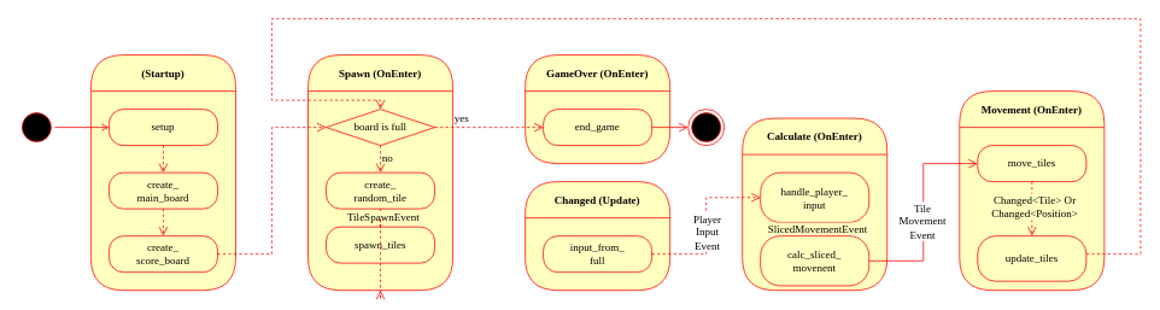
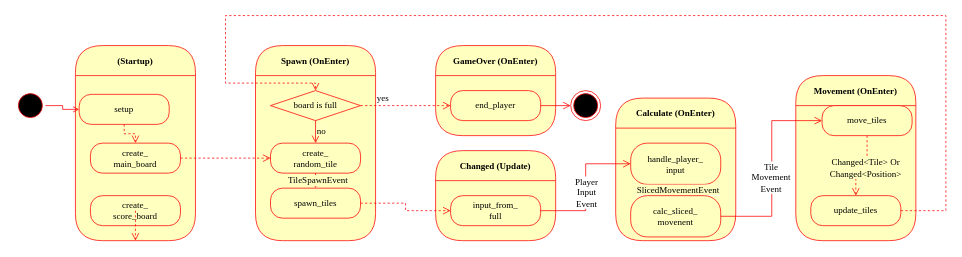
  <mxCell id="0" />
  <mxCell id="1" parent="0" />
  <mxCell id="2" value="" style="group" vertex="1" connectable="0" parent="1"><mxGeometry x="580" y="200" width="160" height="120" as="geometry" /></mxCell>
  <mxCell id="3" value="Changed (Update)" style="swimlane;fontStyle=1;align=center;verticalAlign=middle;childLayout=stackLayout;horizontal=1;startSize=40;horizontalStack=0;resizeParent=0;resizeLast=1;container=1;fontColor=#000000;collapsible=0;rounded=1;arcSize=30;strokeColor=#ff0000;fillColor=#ffffc0;swimlaneFillColor=#ffffc0;dropTarget=0;fontFamily=Lucida Console;" parent="2" vertex="1"><mxGeometry width="160" height="120" as="geometry" /></mxCell>
  <mxCell id="4" value="input_from_&lt;br&gt;full" style="rounded=1;whiteSpace=wrap;html=1;arcSize=40;fontColor=#000000;fillColor=#ffffc0;strokeColor=#ff0000;fontFamily=Lucida Console;" parent="2" vertex="1"><mxGeometry x="20" y="60" width="120" height="40" as="geometry" /></mxCell>
  <mxCell id="5" style="edgeStyle=none;curved=1;rounded=0;orthogonalLoop=1;jettySize=auto;html=1;exitX=0.5;exitY=0;exitDx=0;exitDy=0;fontSize=12;startSize=8;endSize=8;fontFamily=Lucida Console;" edge="1" parent="2" source="3" target="3"><mxGeometry relative="1" as="geometry" /></mxCell>
  <mxCell id="6" value="" style="group" vertex="1" connectable="0" parent="1"><mxGeometry x="820" y="130" width="160" height="190" as="geometry" /></mxCell>
  <mxCell id="7" value="Calculate (OnEnter)" style="swimlane;fontStyle=1;align=center;verticalAlign=middle;childLayout=stackLayout;horizontal=1;startSize=40;horizontalStack=0;resizeParent=0;resizeLast=1;container=0;fontColor=#000000;collapsible=0;rounded=1;arcSize=30;strokeColor=#ff0000;fillColor=#ffffc0;swimlaneFillColor=#ffffc0;dropTarget=0;fontFamily=Lucida Console;" parent="6" vertex="1"><mxGeometry width="160" height="190" as="geometry" /></mxCell>
  <mxCell id="8" value="handle_player_&lt;br&gt;input" style="rounded=1;whiteSpace=wrap;html=1;arcSize=40;fontColor=#000000;fillColor=#ffffc0;strokeColor=#ff0000;fontFamily=Lucida Console;" parent="6" vertex="1"><mxGeometry x="20" y="60" width="120" height="55" as="geometry" /></mxCell>
  <mxCell id="9" value="" style="edgeStyle=orthogonalEdgeStyle;html=1;verticalAlign=bottom;endArrow=open;endSize=8;strokeColor=#ff0000;rounded=0;fontSize=12;fontFamily=Lucida Console;" parent="6" source="8" target="11" edge="1"><mxGeometry relative="1" as="geometry"><mxPoint x="180" y="60" as="targetPoint" /></mxGeometry></mxCell>
  <mxCell id="10" value="&lt;span style=&quot;background-color: rgb(255, 255, 192);&quot;&gt;SlicedMovementEvent&lt;/span&gt;" style="edgeLabel;html=1;align=center;verticalAlign=middle;resizable=0;points=[];fontSize=12;swimlaneFillColor=#ffffff;fontFamily=Lucida Console;" parent="9" vertex="1" connectable="0"><mxGeometry x="0.043" y="-2" relative="1" as="geometry"><mxPoint as="offset" /></mxGeometry></mxCell>
  <mxCell id="11" value="calc_sliced_&lt;br&gt;movenent" style="rounded=1;whiteSpace=wrap;html=1;arcSize=40;fontColor=#000000;fillColor=#ffffc0;strokeColor=#ff0000;fontFamily=Lucida Console;" parent="6" vertex="1"><mxGeometry x="20" y="130" width="120" height="55" as="geometry" /></mxCell>
  <mxCell id="12" value="" style="group;fontFamily=Lucida Console;" vertex="1" connectable="0" parent="1"><mxGeometry x="580" y="60" width="160" height="120" as="geometry" /></mxCell>
  <mxCell id="13" value="GameOver (OnEnter)" style="swimlane;fontStyle=1;align=center;verticalAlign=middle;childLayout=stackLayout;horizontal=1;startSize=40;horizontalStack=0;resizeParent=0;resizeLast=1;container=0;fontColor=#000000;collapsible=0;rounded=1;arcSize=30;strokeColor=#ff0000;fillColor=#ffffc0;swimlaneFillColor=#ffffc0;dropTarget=0;fontFamily=Lucida Console;" parent="12" vertex="1"><mxGeometry width="160" height="120" as="geometry" /></mxCell>
- <mxCell id="14" value="end_game" style="rounded=1;whiteSpace=wrap;html=1;arcSize=40;fontColor=#000000;fillColor=#ffffc0;strokeColor=#ff0000;fontFamily=Lucida Console;" parent="12" vertex="1"><mxGeometry x="20" y="60" width="120" height="40" as="geometry" /></mxCell>
+ <mxCell id="14" value="end_player" style="rounded=1;whiteSpace=wrap;html=1;arcSize=40;fontColor=#000000;fillColor=#ffffc0;strokeColor=#ff0000;fontFamily=Lucida Console;" parent="12" vertex="1"><mxGeometry x="20" y="60" width="120" height="40" as="geometry" /></mxCell>
  <mxCell id="15" value="" style="group;fontFamily=Lucida Console;" vertex="1" connectable="0" parent="1"><mxGeometry x="340" y="60" width="160" height="260" as="geometry" /></mxCell>
  <mxCell id="16" value="Spawn (OnEnter)" style="swimlane;fontStyle=1;align=center;verticalAlign=middle;childLayout=stackLayout;horizontal=1;startSize=40;horizontalStack=0;resizeParent=0;resizeLast=1;container=0;fontColor=#000000;collapsible=0;rounded=1;arcSize=30;strokeColor=#ff0000;fillColor=#ffffc0;swimlaneFillColor=#ffffc0;dropTarget=0;fontFamily=Lucida Console;" parent="15" vertex="1"><mxGeometry width="160" height="260" as="geometry" /></mxCell>
  <mxCell id="17" value="create_&lt;br&gt;random_tile" style="rounded=1;whiteSpace=wrap;html=1;arcSize=40;fontColor=#000000;fillColor=#ffffc0;strokeColor=#ff0000;fontFamily=Lucida Console;" parent="15" vertex="1"><mxGeometry x="20" y="130" width="120" height="40" as="geometry" /></mxCell>
  <mxCell id="18" value="board is full" style="rhombus;whiteSpace=wrap;html=1;fontColor=#000000;fillColor=#ffffc0;strokeColor=#ff0000;fontFamily=Lucida Console;" parent="15" vertex="1"><mxGeometry x="20" y="60" width="120" height="40" as="geometry" /></mxCell>
- <mxCell id="19" value="&lt;span style=&quot;background-color: rgb(255, 255, 192);&quot;&gt;no&lt;/span&gt;" style="edgeStyle=orthogonalEdgeStyle;html=1;align=left;verticalAlign=top;endArrow=open;endSize=8;strokeColor=#ff0000;rounded=0;fontSize=12;dashed=1;fontFamily=Lucida Console;" parent="15" source="18" target="17" edge="1"><mxGeometry x="-1" relative="1" as="geometry"><mxPoint x="220" y="170" as="targetPoint" /></mxGeometry></mxCell>
+ <mxCell id="19" value="&lt;span style=&quot;background-color: rgb(255, 255, 192);&quot;&gt;no&lt;/span&gt;" style="edgeStyle=orthogonalEdgeStyle;html=1;align=left;verticalAlign=top;endArrow=open;endSize=8;strokeColor=#ff0000;rounded=0;fontSize=12;dashed=0;fontFamily=Lucida Console;" parent="15" source="18" target="17" edge="1"><mxGeometry x="-1" relative="1" as="geometry"><mxPoint x="220" y="170" as="targetPoint" /></mxGeometry></mxCell>
  <mxCell id="20" value="spawn_tiles" style="rounded=1;whiteSpace=wrap;html=1;arcSize=40;fontColor=#000000;fillColor=#ffffc0;strokeColor=#ff0000;fontFamily=Lucida Console;" vertex="1" parent="15"><mxGeometry x="20" y="190" width="120" height="40" as="geometry" /></mxCell>
  <mxCell id="21" value="" style="edgeStyle=orthogonalEdgeStyle;html=1;verticalAlign=bottom;endArrow=open;endSize=8;strokeColor=#ff0000;rounded=0;fontSize=12;exitX=0.5;exitY=1;exitDx=0;exitDy=0;fontFamily=Lucida Console;" edge="1" parent="15" source="17" target="20"><mxGeometry relative="1" as="geometry"><mxPoint x="280" y="310" as="targetPoint" /><mxPoint x="180" y="310" as="sourcePoint" /></mxGeometry></mxCell>
  <mxCell id="22" value="&lt;font&gt;TileSpawnEvent&lt;/font&gt;" style="edgeLabel;html=1;align=center;verticalAlign=middle;resizable=0;points=[];fontSize=12;labelBackgroundColor=#ffffc0;fontFamily=Lucida Console;" vertex="1" connectable="0" parent="21"><mxGeometry x="-0.085" y="2" relative="1" as="geometry"><mxPoint as="offset" /></mxGeometry></mxCell>
  <mxCell id="23" value="" style="group;fontFamily=Lucida Console;" vertex="1" connectable="0" parent="1"><mxGeometry x="100" y="60" width="160" height="260" as="geometry" /></mxCell>
  <mxCell id="24" value="(Startup)" style="swimlane;fontStyle=1;align=center;verticalAlign=middle;childLayout=stackLayout;horizontal=1;startSize=40;horizontalStack=0;resizeParent=0;resizeLast=1;container=0;fontColor=#000000;collapsible=0;rounded=1;arcSize=30;strokeColor=#ff0000;fillColor=#ffffc0;swimlaneFillColor=#ffffc0;dropTarget=0;fontFamily=Lucida Console;" vertex="1" parent="23"><mxGeometry width="160" height="260" as="geometry" /></mxCell>
- <mxCell id="25" value="setup" style="rounded=1;whiteSpace=wrap;html=1;arcSize=40;fontColor=#000000;fillColor=#ffffc0;strokeColor=#ff0000;fontFamily=Lucida Console;" vertex="1" parent="23"><mxGeometry x="20" y="60" width="120" height="40" as="geometry" /></mxCell>
+ <mxCell id="25" value="setup" style="rounded=1;whiteSpace=wrap;html=1;arcSize=40;fontColor=#000000;fillColor=#ffffc0;strokeColor=#ff0000;fontFamily=Lucida Console;" vertex="1" parent="23"><mxGeometry x="5" y="65" width="120" height="40" as="geometry" /></mxCell>
  <mxCell id="26" value="" style="edgeStyle=orthogonalEdgeStyle;html=1;verticalAlign=bottom;endArrow=open;endSize=8;strokeColor=#ff0000;rounded=0;fontSize=12;dashed=1;fontFamily=Lucida Console;" edge="1" source="25" parent="23" target="27"><mxGeometry relative="1" as="geometry"><mxPoint x="240" y="80" as="targetPoint" /></mxGeometry></mxCell>
  <mxCell id="27" value="create_&lt;br&gt;main_board" style="rounded=1;whiteSpace=wrap;html=1;arcSize=40;fontColor=#000000;fillColor=#ffffc0;strokeColor=#ff0000;fontFamily=Lucida Console;" vertex="1" parent="23"><mxGeometry x="20" y="130" width="120" height="40" as="geometry" /></mxCell>
- <mxCell id="28" value="" style="edgeStyle=orthogonalEdgeStyle;html=1;verticalAlign=bottom;endArrow=open;endSize=8;strokeColor=#ff0000;rounded=0;fontSize=12;dashed=1;fontFamily=Lucida Console;" edge="1" source="27" parent="23" target="29"><mxGeometry relative="1" as="geometry"><mxPoint x="240" y="140" as="targetPoint" /></mxGeometry></mxCell>
+ <mxCell id="28" value="" style="edgeStyle=orthogonalEdgeStyle;html=1;verticalAlign=bottom;endArrow=open;endSize=8;strokeColor=#ff0000;rounded=0;fontSize=12;dashed=1;fontFamily=Lucida Console;" edge="1" source="27" parent="23" target="17"><mxGeometry relative="1" as="geometry"><mxPoint x="240" y="140" as="targetPoint" /></mxGeometry></mxCell>
  <mxCell id="29" value="create_&lt;br&gt;score_board" style="rounded=1;whiteSpace=wrap;html=1;arcSize=40;fontColor=#000000;fillColor=#ffffc0;strokeColor=#ff0000;fontFamily=Lucida Console;" vertex="1" parent="23"><mxGeometry x="20" y="200" width="120" height="40" as="geometry" /></mxCell>
  <mxCell id="30" value="Movement (OnEnter)" style="swimlane;fontStyle=1;align=center;verticalAlign=middle;childLayout=stackLayout;horizontal=1;startSize=40;horizontalStack=0;resizeParent=0;resizeLast=1;container=0;fontColor=#000000;collapsible=0;rounded=1;arcSize=30;strokeColor=#ff0000;fillColor=#ffffc0;swimlaneFillColor=#ffffc0;dropTarget=0;fontFamily=Lucida Console;" parent="1" vertex="1"><mxGeometry x="1060" y="100" width="160" height="220" as="geometry" /></mxCell>
- <mxCell id="31" value="" style="edgeStyle=elbowEdgeStyle;html=1;verticalAlign=bottom;endArrow=open;endSize=8;strokeColor=#ff0000;rounded=0;fontSize=12;fontFamily=Lucida Console;dashed=1;" parent="1" source="4" target="8" edge="1"><mxGeometry relative="1" as="geometry"><mxPoint x="780" y="400" as="targetPoint" /></mxGeometry></mxCell>
+ <mxCell id="31" value="" style="edgeStyle=elbowEdgeStyle;html=1;verticalAlign=bottom;endArrow=open;endSize=8;strokeColor=#ff0000;rounded=0;fontSize=12;fontFamily=Lucida Console;" parent="1" source="4" target="8" edge="1"><mxGeometry relative="1" as="geometry"><mxPoint x="780" y="400" as="targetPoint" /></mxGeometry></mxCell>
  <mxCell id="32" value="Player&lt;br&gt;Input&lt;br&gt;Event" style="edgeLabel;html=1;align=center;verticalAlign=middle;resizable=0;points=[];fontSize=12;fontFamily=Lucida Console;" parent="31" vertex="1" connectable="0"><mxGeometry x="-0.096" y="1" relative="1" as="geometry"><mxPoint x="1" y="-3" as="offset" /></mxGeometry></mxCell>
  <mxCell id="33" value="" style="html=1;verticalAlign=bottom;endArrow=open;endSize=8;strokeColor=#ff0000;rounded=0;fontSize=12;edgeStyle=elbowEdgeStyle;fontFamily=Lucida Console;" parent="1" source="11" target="35" edge="1"><mxGeometry relative="1" as="geometry"><mxPoint x="940" y="540" as="targetPoint" /></mxGeometry></mxCell>
  <mxCell id="34" value="&lt;font&gt;Tile&lt;br&gt;Movement&lt;br&gt;Event&lt;br&gt;&lt;/font&gt;" style="edgeLabel;html=1;align=center;verticalAlign=middle;resizable=0;points=[];fontSize=12;fontFamily=Lucida Console;" parent="33" vertex="1" connectable="0"><mxGeometry x="-0.085" y="2" relative="1" as="geometry"><mxPoint as="offset" /></mxGeometry></mxCell>
- <mxCell id="35" value="move_tiles" style="rounded=1;whiteSpace=wrap;html=1;arcSize=40;fontColor=#000000;fillColor=#ffffc0;strokeColor=#ff0000;fontFamily=Lucida Console;" parent="1" vertex="1"><mxGeometry x="1080" y="160" width="120" height="40" as="geometry" /></mxCell>
+ <mxCell id="35" value="move_tiles" style="rounded=1;whiteSpace=wrap;html=1;arcSize=40;fontColor=#000000;fillColor=#ffffc0;strokeColor=#ff0000;fontFamily=Lucida Console;" parent="1" vertex="1"><mxGeometry x="1095" y="140" width="120" height="40" as="geometry" /></mxCell>
  <mxCell id="36" value="" style="edgeStyle=orthogonalEdgeStyle;html=1;verticalAlign=bottom;endArrow=open;endSize=8;strokeColor=#ff0000;rounded=0;fontSize=12;fontFamily=Lucida Console;dashed=1;" parent="1" source="35" target="38" edge="1"><mxGeometry relative="1" as="geometry"><mxPoint x="1300" y="180" as="targetPoint" /></mxGeometry></mxCell>
  <mxCell id="37" value="&lt;font&gt;Changed&amp;lt;Tile&amp;gt; Or&lt;br&gt;Changed&amp;lt;Position&amp;gt;&lt;br&gt;&lt;/font&gt;" style="edgeLabel;html=1;align=center;verticalAlign=middle;resizable=0;points=[];fontSize=12;labelBackgroundColor=#ffffc0;fontFamily=Lucida Console;" parent="36" vertex="1" connectable="0"><mxGeometry x="-0.085" y="2" relative="1" as="geometry"><mxPoint as="offset" /></mxGeometry></mxCell>
- <mxCell id="38" value="update_tiles" style="rounded=1;whiteSpace=wrap;html=1;arcSize=40;fontColor=#000000;fillColor=#ffffc0;strokeColor=#ff0000;fontFamily=Lucida Console;" parent="1" vertex="1"><mxGeometry x="1080" y="260" width="120" height="50" as="geometry" /></mxCell>
+ <mxCell id="38" value="update_tiles" style="rounded=1;whiteSpace=wrap;html=1;arcSize=40;fontColor=#000000;fillColor=#ffffc0;strokeColor=#ff0000;fontFamily=Lucida Console;" parent="1" vertex="1"><mxGeometry x="1080" y="260" width="120" height="40" as="geometry" /></mxCell>
  <mxCell id="39" value="&lt;span style=&quot;&quot;&gt;yes&lt;/span&gt;" style="html=1;align=left;verticalAlign=bottom;endArrow=open;endSize=8;strokeColor=#ff0000;rounded=0;fontSize=12;dashed=1;edgeStyle=elbowEdgeStyle;labelBackgroundColor=none;fontFamily=Lucida Console;" parent="1" source="18" target="14" edge="1"><mxGeometry x="-0.667" relative="1" as="geometry"><mxPoint x="540" y="120" as="targetPoint" /><mxPoint as="offset" /></mxGeometry></mxCell>
  <mxCell id="40" value="" style="html=1;verticalAlign=bottom;endArrow=open;endSize=8;strokeColor=#ff0000;rounded=0;fontSize=12;fontFamily=Lucida Console;edgeStyle=elbowEdgeStyle;" parent="1" source="14" target="41" edge="1"><mxGeometry relative="1" as="geometry"><mxPoint x="810" y="130" as="targetPoint" /></mxGeometry></mxCell>
  <mxCell id="41" value="" style="ellipse;html=1;shape=endState;fillColor=#000000;strokeColor=#ff0000;fontFamily=Lucida Console;" parent="1" vertex="1"><mxGeometry x="760" y="120" width="40" height="40" as="geometry" /></mxCell>
  <mxCell id="42" value="" style="ellipse;html=1;shape=startState;fillColor=#000000;strokeColor=#ff0000;fontFamily=Lucida Console;" parent="1" vertex="1"><mxGeometry x="20" y="120" width="40" height="40" as="geometry" /></mxCell>
  <mxCell id="43" value="" style="html=1;verticalAlign=bottom;endArrow=open;strokeColor=#ff0000;rounded=0;fontSize=12;edgeStyle=elbowEdgeStyle;fontFamily=Lucida Console;" parent="1" source="42" edge="1" target="25"><mxGeometry relative="1" as="geometry"><mxPoint x="170" y="225" as="targetPoint" /></mxGeometry></mxCell>
- <mxCell id="44" value="" style="edgeStyle=elbowEdgeStyle;html=1;verticalAlign=bottom;endArrow=open;endSize=8;strokeColor=#ff0000;rounded=0;fontSize=12;dashed=1;fontFamily=Lucida Console;" edge="1" parent="1" source="29" target="18"><mxGeometry relative="1" as="geometry"><mxPoint x="320" y="110" as="targetPoint" /><mxPoint x="190" y="220" as="sourcePoint" /></mxGeometry></mxCell>
- <mxCell id="45" value="" style="edgeStyle=orthogonalEdgeStyle;html=1;verticalAlign=bottom;endArrow=open;endSize=8;strokeColor=#ff0000;rounded=0;fontSize=12;dashed=1;fontFamily=Lucida Console;" edge="1" source="20" parent="1" target="16"><mxGeometry relative="1" as="geometry"><mxPoint x="610" y="360" as="targetPoint" /></mxGeometry></mxCell>
+ <mxCell id="44" value="" style="edgeStyle=elbowEdgeStyle;html=1;verticalAlign=bottom;endArrow=open;endSize=8;strokeColor=#ff0000;rounded=0;fontSize=12;dashed=1;fontFamily=Lucida Console;" edge="1" parent="1" source="29" target="24"><mxGeometry relative="1" as="geometry"><mxPoint x="320" y="110" as="targetPoint" /><mxPoint x="190" y="220" as="sourcePoint" /></mxGeometry></mxCell>
+ <mxCell id="45" value="" style="edgeStyle=orthogonalEdgeStyle;html=1;verticalAlign=bottom;endArrow=open;endSize=8;strokeColor=#ff0000;rounded=0;fontSize=12;dashed=1;fontFamily=Lucida Console;" edge="1" source="20" parent="1" target="4"><mxGeometry relative="1" as="geometry"><mxPoint x="610" y="360" as="targetPoint" /></mxGeometry></mxCell>
  <mxCell id="46" value="" style="edgeStyle=orthogonalEdgeStyle;html=1;verticalAlign=bottom;endArrow=open;endSize=8;strokeColor=#ff0000;rounded=0;fontSize=12;dashed=1;fontFamily=Lucida Console;" edge="1" parent="1" source="38" target="18"><mxGeometry relative="1" as="geometry"><mxPoint x="370" y="150" as="targetPoint" /><mxPoint x="250" y="290" as="sourcePoint" /><Array as="points"><mxPoint x="1260" y="280" /><mxPoint x="1260" y="20" /><mxPoint x="300" y="20" /><mxPoint x="300" y="110" /><mxPoint y="110" x="420" /></Array></mxGeometry></mxCell>
